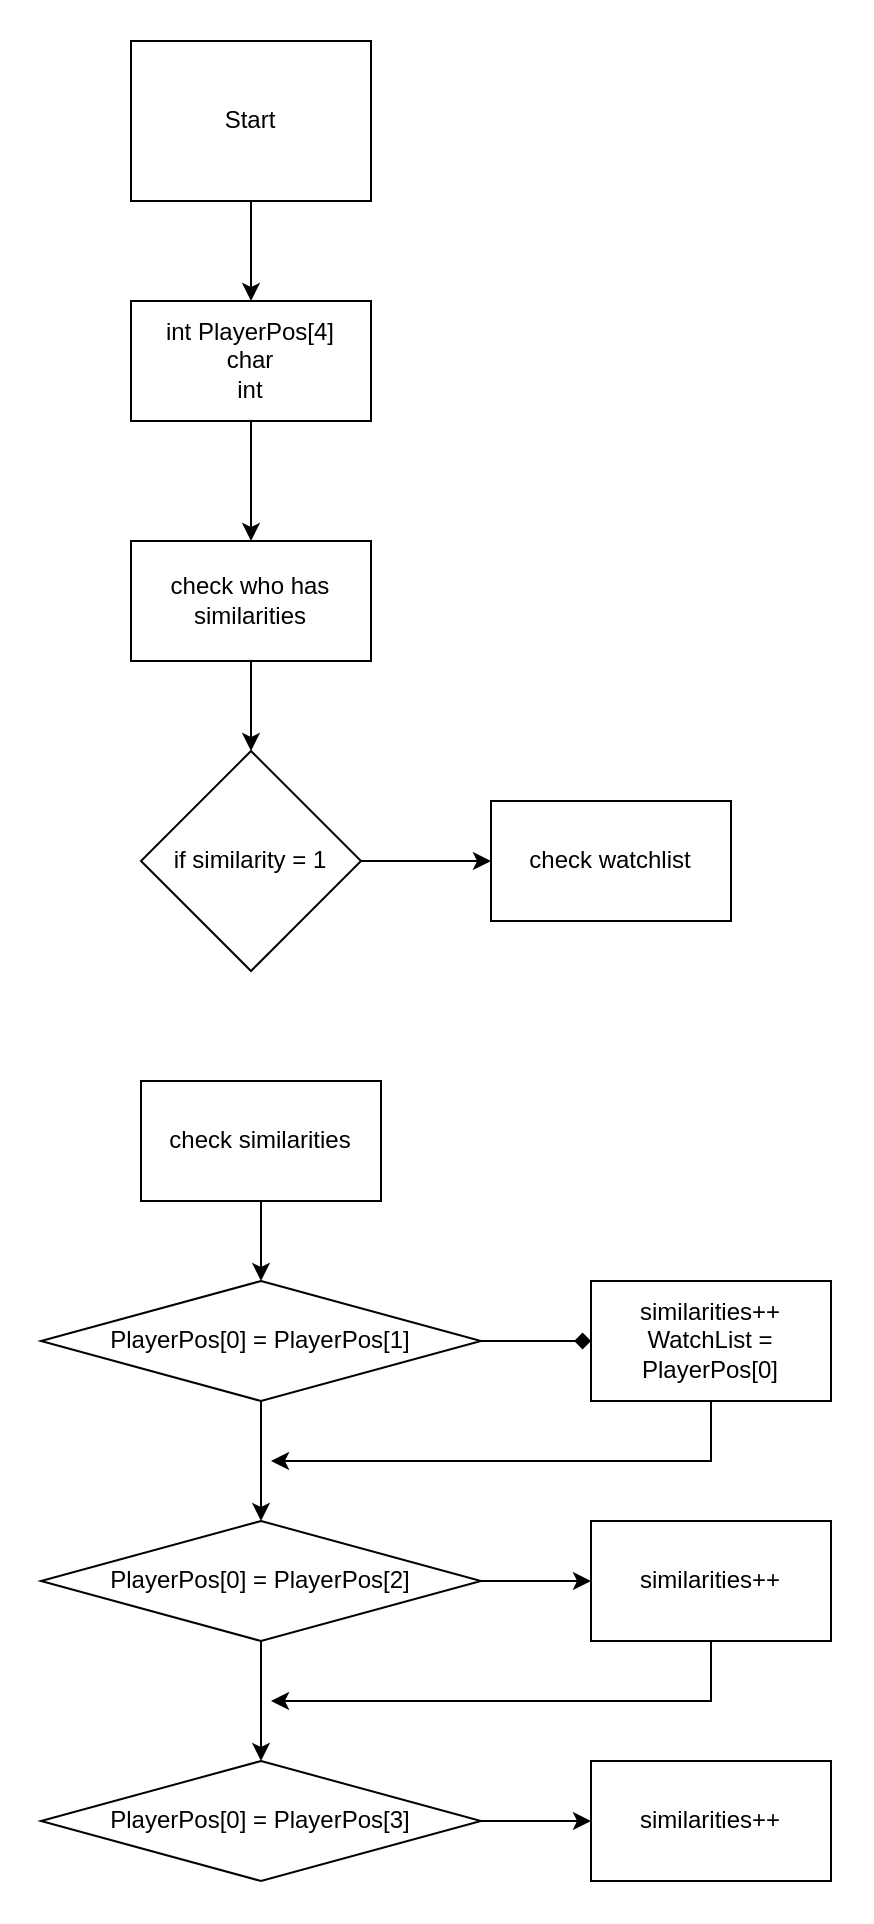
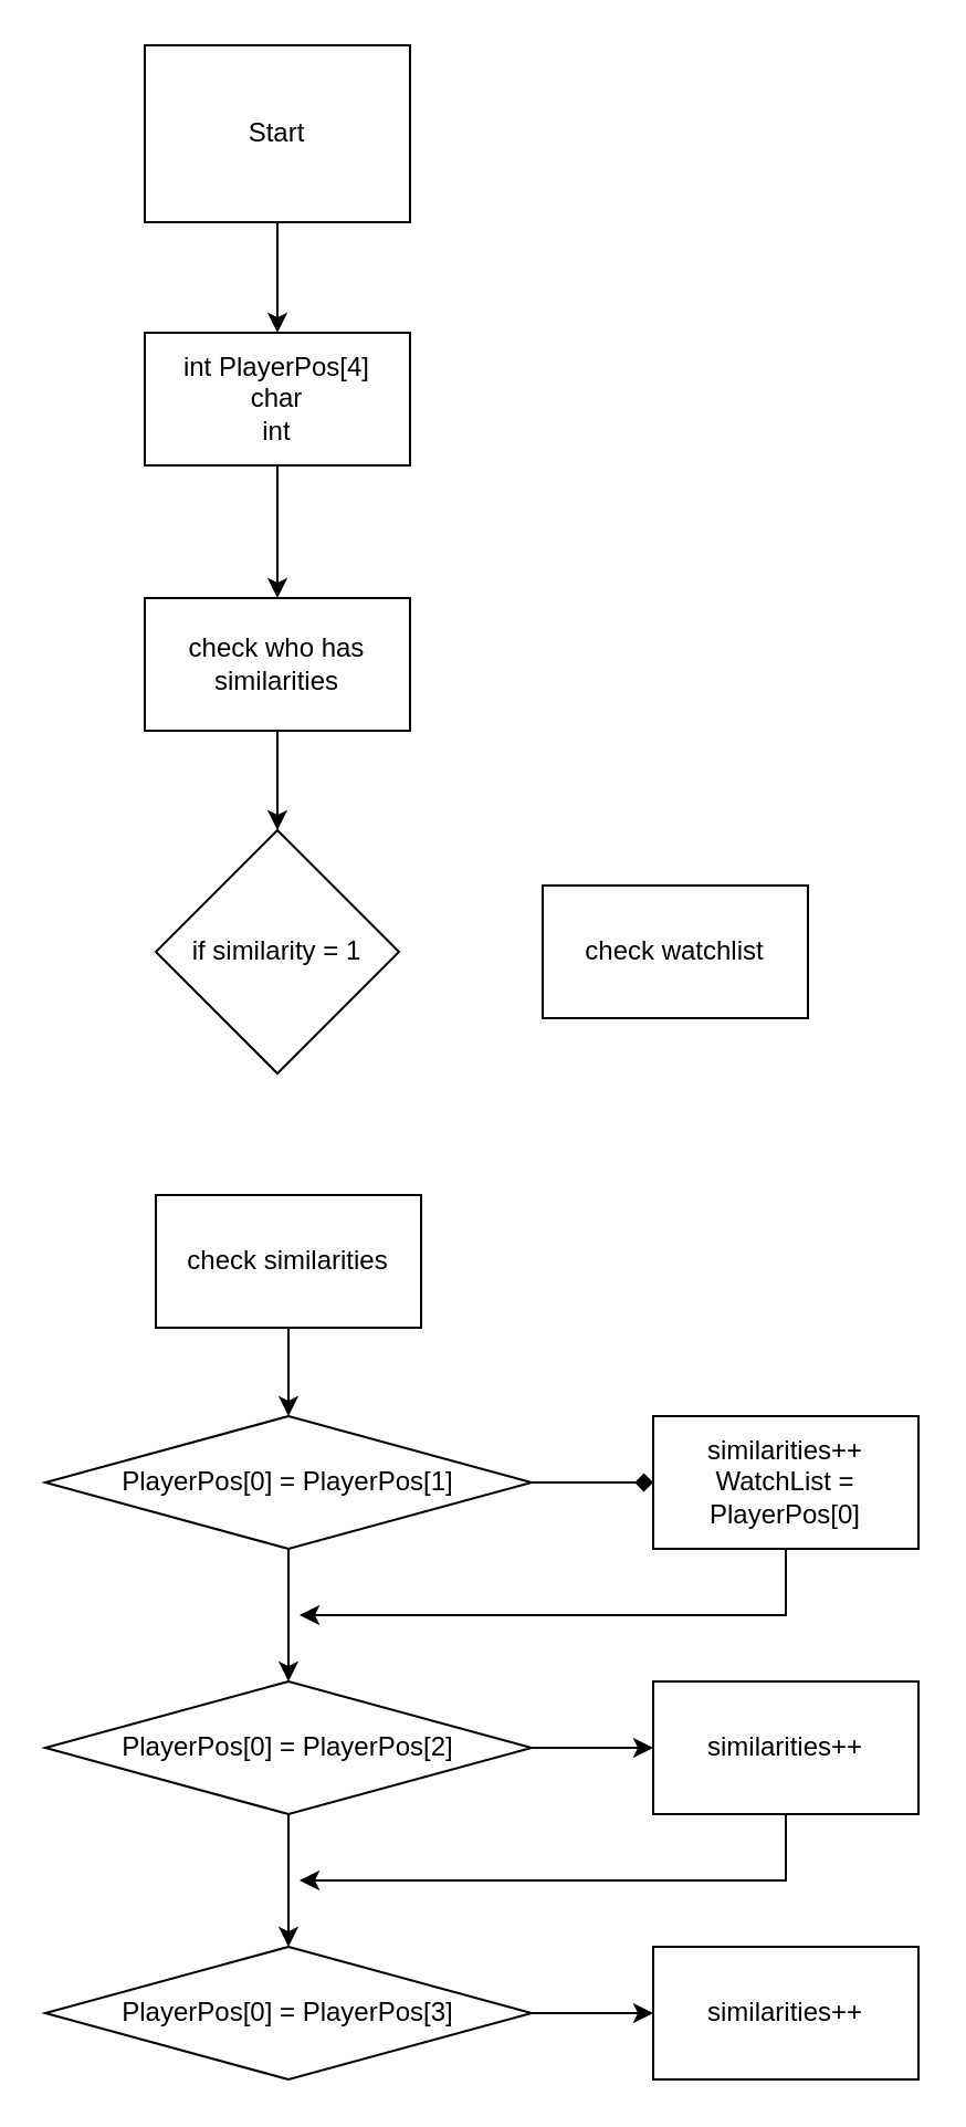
  <mxCell id="0" />
  <mxCell id="1" parent="0" />
  <mxCell id="2" value="" style="edgeStyle=orthogonalEdgeStyle;rounded=0;orthogonalLoop=1;jettySize=auto;html=1;" edge="1" parent="1" source="3" target="5"><mxGeometry relative="1" as="geometry" /></mxCell>
  <mxCell id="3" value="Start" style="whiteSpace=wrap;html=1;rounded=0;" vertex="1" parent="1"><mxGeometry x="65" y="20" width="120" height="80" as="geometry" /></mxCell>
  <mxCell id="4" value="" style="edgeStyle=orthogonalEdgeStyle;rounded=0;orthogonalLoop=1;jettySize=auto;html=1;" edge="1" parent="1" source="5" target="7"><mxGeometry relative="1" as="geometry" /></mxCell>
  <mxCell id="5" value="int PlayerPos[4]&lt;br&gt;char&lt;br&gt;int" style="whiteSpace=wrap;html=1;" vertex="1" parent="1"><mxGeometry x="65" y="150" width="120" height="60" as="geometry" /></mxCell>
  <mxCell id="6" value="" style="edgeStyle=orthogonalEdgeStyle;rounded=0;orthogonalLoop=1;jettySize=auto;html=1;" edge="1" parent="1" source="7" target="9"><mxGeometry relative="1" as="geometry" /></mxCell>
  <mxCell id="7" value="check who has similarities" style="whiteSpace=wrap;html=1;" vertex="1" parent="1"><mxGeometry x="65" y="270" width="120" height="60" as="geometry" /></mxCell>
- <mxCell id="8" value="" style="edgeStyle=orthogonalEdgeStyle;rounded=0;orthogonalLoop=1;jettySize=auto;html=1;" edge="1" parent="1" source="9" target="10"><mxGeometry relative="1" as="geometry" /></mxCell>
  <mxCell id="9" value="if similarity = 1" style="rhombus;whiteSpace=wrap;html=1;" vertex="1" parent="1"><mxGeometry x="70" y="375" width="110" height="110" as="geometry" /></mxCell>
  <mxCell id="10" value="check watchlist" style="whiteSpace=wrap;html=1;" vertex="1" parent="1"><mxGeometry x="245" y="400" width="120" height="60" as="geometry" /></mxCell>
  <mxCell id="11" value="" style="edgeStyle=orthogonalEdgeStyle;rounded=0;orthogonalLoop=1;jettySize=auto;html=1;" edge="1" parent="1" source="12" target="15"><mxGeometry relative="1" as="geometry" /></mxCell>
  <mxCell id="12" value="check similarities" style="rounded=0;whiteSpace=wrap;html=1;" vertex="1" parent="1"><mxGeometry x="70" y="540" width="120" height="60" as="geometry" /></mxCell>
  <mxCell id="13" value="" style="edgeStyle=orthogonalEdgeStyle;rounded=0;orthogonalLoop=1;jettySize=auto;html=1;endArrow=diamond;" edge="1" parent="1" source="15" target="17"><mxGeometry relative="1" as="geometry" /></mxCell>
  <mxCell id="14" value="" style="edgeStyle=orthogonalEdgeStyle;rounded=0;orthogonalLoop=1;jettySize=auto;html=1;" edge="1" parent="1" source="15" target="20"><mxGeometry relative="1" as="geometry" /></mxCell>
  <mxCell id="15" value="PlayerPos[0] = PlayerPos[1]" style="rhombus;whiteSpace=wrap;html=1;rounded=0;" vertex="1" parent="1"><mxGeometry x="20" y="640" width="220" height="60" as="geometry" /></mxCell>
  <mxCell id="16" value="" style="edgeStyle=orthogonalEdgeStyle;rounded=0;orthogonalLoop=1;jettySize=auto;html=1;" edge="1" parent="1" source="17"><mxGeometry relative="1" as="geometry"><mxPoint x="135" y="730" as="targetPoint" /><Array as="points"><mxPoint x="355" y="730" /></Array></mxGeometry></mxCell>
  <mxCell id="17" value="similarities++&lt;br&gt;WatchList = PlayerPos[0]" style="whiteSpace=wrap;html=1;rounded=0;" vertex="1" parent="1"><mxGeometry x="295" y="640" width="120" height="60" as="geometry" /></mxCell>
  <mxCell id="18" value="" style="edgeStyle=orthogonalEdgeStyle;rounded=0;orthogonalLoop=1;jettySize=auto;html=1;" edge="1" parent="1" source="20" target="22"><mxGeometry relative="1" as="geometry" /></mxCell>
  <mxCell id="19" value="" style="edgeStyle=orthogonalEdgeStyle;rounded=0;orthogonalLoop=1;jettySize=auto;html=1;" edge="1" parent="1" source="20" target="24"><mxGeometry relative="1" as="geometry" /></mxCell>
  <mxCell id="20" value="PlayerPos[0] = PlayerPos[2]" style="rhombus;whiteSpace=wrap;html=1;rounded=0;" vertex="1" parent="1"><mxGeometry x="20" y="760" width="220" height="60" as="geometry" /></mxCell>
  <mxCell id="21" value="" style="edgeStyle=orthogonalEdgeStyle;rounded=0;orthogonalLoop=1;jettySize=auto;html=1;" edge="1" parent="1" source="22" target="25"><mxGeometry relative="1" as="geometry" /></mxCell>
  <mxCell id="22" value="PlayerPos[0] = PlayerPos[3]" style="rhombus;whiteSpace=wrap;html=1;rounded=0;" vertex="1" parent="1"><mxGeometry x="20" y="880" width="220" height="60" as="geometry" /></mxCell>
  <mxCell id="23" value="" style="edgeStyle=orthogonalEdgeStyle;rounded=0;orthogonalLoop=1;jettySize=auto;html=1;" edge="1" parent="1" source="24"><mxGeometry relative="1" as="geometry"><mxPoint x="135" y="850" as="targetPoint" /><Array as="points"><mxPoint x="355" y="850" /></Array></mxGeometry></mxCell>
  <mxCell id="24" value="similarities++" style="whiteSpace=wrap;html=1;rounded=0;" vertex="1" parent="1"><mxGeometry x="295" y="760" width="120" height="60" as="geometry" /></mxCell>
  <mxCell id="25" value="similarities++" style="whiteSpace=wrap;html=1;rounded=0;" vertex="1" parent="1"><mxGeometry x="295" y="880" width="120" height="60" as="geometry" /></mxCell>
